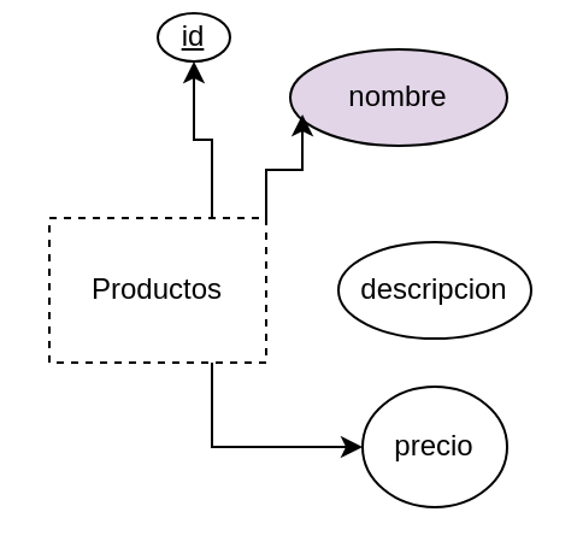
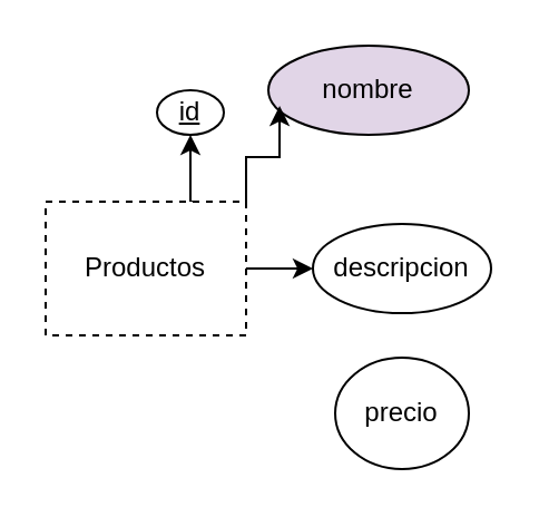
  <mxCell id="0" />
  <mxCell id="1" parent="0" />
  <mxCell id="2" style="edgeStyle=orthogonalEdgeStyle;rounded=0;orthogonalLoop=1;jettySize=auto;html=1;exitX=0.75;exitY=0;exitDx=0;exitDy=0;entryX=0.5;entryY=1;entryDx=0;entryDy=0;" edge="1" parent="1" source="5" target="8"><mxGeometry relative="1" as="geometry" /></mxCell>
- <mxCell id="4" style="edgeStyle=orthogonalEdgeStyle;rounded=0;orthogonalLoop=1;jettySize=auto;html=1;exitX=0.75;exitY=1;exitDx=0;exitDy=0;entryX=0;entryY=0.5;entryDx=0;entryDy=0;" edge="1" parent="1" source="5" target="10"><mxGeometry relative="1" as="geometry" /></mxCell>
+ <mxCell id="3" style="edgeStyle=orthogonalEdgeStyle;rounded=0;orthogonalLoop=1;jettySize=auto;html=1;exitX=1;exitY=0.5;exitDx=0;exitDy=0;entryX=0;entryY=0.5;entryDx=0;entryDy=0;" edge="1" parent="1" source="5" target="9"><mxGeometry relative="1" as="geometry" /></mxCell>
  <mxCell id="5" value="Productos" style="rounded=0;whiteSpace=wrap;html=1;dashed=1;" vertex="1" parent="1"><mxGeometry x="20" y="90" width="90" height="60" as="geometry" /></mxCell>
  <mxCell id="6" value="nombre" style="ellipse;whiteSpace=wrap;html=1;fillColor=#e1d5e7;" vertex="1" parent="1"><mxGeometry x="120" y="20" width="90" height="40" as="geometry" /></mxCell>
  <mxCell id="7" style="edgeStyle=orthogonalEdgeStyle;rounded=0;orthogonalLoop=1;jettySize=auto;html=1;exitX=1;exitY=0;exitDx=0;exitDy=0;entryX=0.056;entryY=0.675;entryDx=0;entryDy=0;entryPerimeter=0;" edge="1" parent="1" source="5" target="6"><mxGeometry relative="1" as="geometry" /></mxCell>
- <mxCell id="8" value="&lt;u&gt;id&lt;/u&gt;" style="ellipse;whiteSpace=wrap;html=1;" vertex="1" parent="1"><mxGeometry x="65" y="5" width="30" height="20" as="geometry" /></mxCell>
+ <mxCell id="8" value="&lt;u&gt;id&lt;/u&gt;" style="ellipse;whiteSpace=wrap;html=1;" vertex="1" parent="1"><mxGeometry x="70" y="40" width="30" height="20" as="geometry" /></mxCell>
  <mxCell id="9" value="descripcion" style="ellipse;whiteSpace=wrap;html=1;" vertex="1" parent="1"><mxGeometry x="140" y="100" width="80" height="40" as="geometry" /></mxCell>
  <mxCell id="10" value="precio" style="ellipse;whiteSpace=wrap;html=1;" vertex="1" parent="1"><mxGeometry x="150" y="160" width="60" height="50" as="geometry" /></mxCell>
